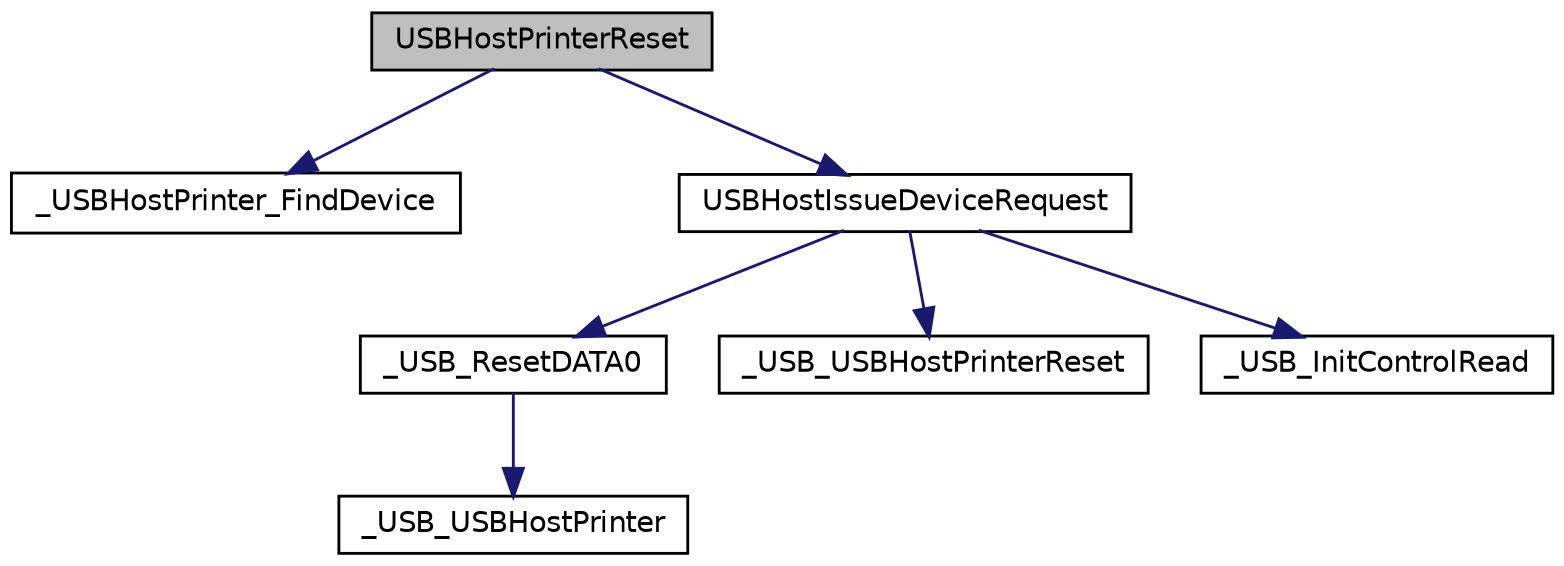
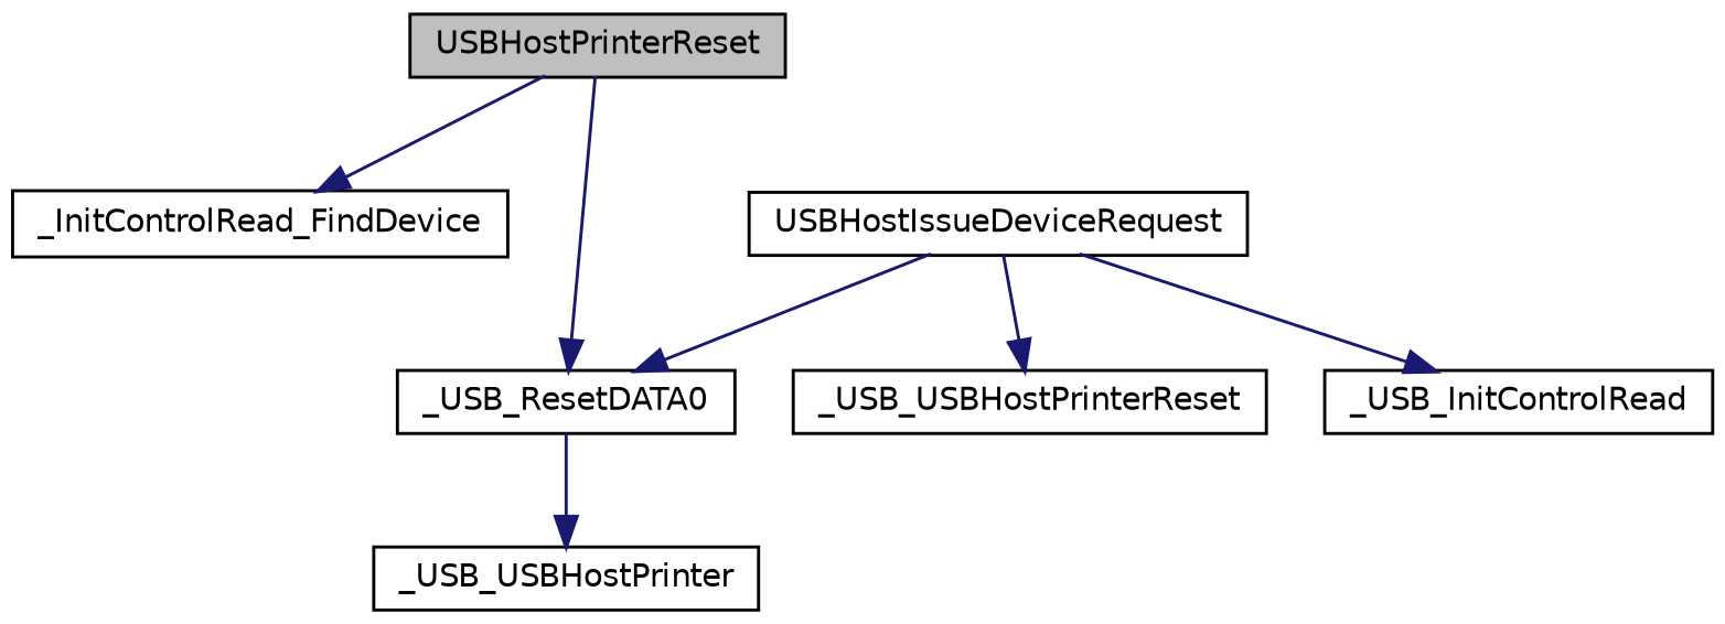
  digraph {
    fontname="DejaVu Sans"
    rankdir=TB
    node [color=black fillcolor=white fontname="DejaVu Sans" fontsize=10 shape=record style=filled]
    edge [color=midnightblue fontname="DejaVu Sans" fontsize=10 labelfontname=Helvetica labelfontsize=10 style=solid]
    n1 [fillcolor=grey75 fontcolor=black height=0.2 label=USBHostPrinterReset width=0.4]
-   n2 [height=0.2 label=_USBHostPrinter_FindDevice width=0.4]
+   n2 [height=0.2 label=_InitControlRead_FindDevice width=0.4]
    n3 [height=0.2 label=USBHostIssueDeviceRequest width=0.4]
    n4 [height=0.2 label=_USB_ResetDATA0 width=0.4]
    n5 [height=0.2 label=_USB_USBHostPrinterReset width=0.4]
    n6 [height=0.2 label=_USB_InitControlRead width=0.4]
    n7 [height=0.2 label=_USB_USBHostPrinter width=0.4]
    n1 -> n2
-   n1 -> n3
+   n1 -> n4
    n3 -> n4
    n3 -> n5
    n3 -> n6
    n4 -> n7
  }
